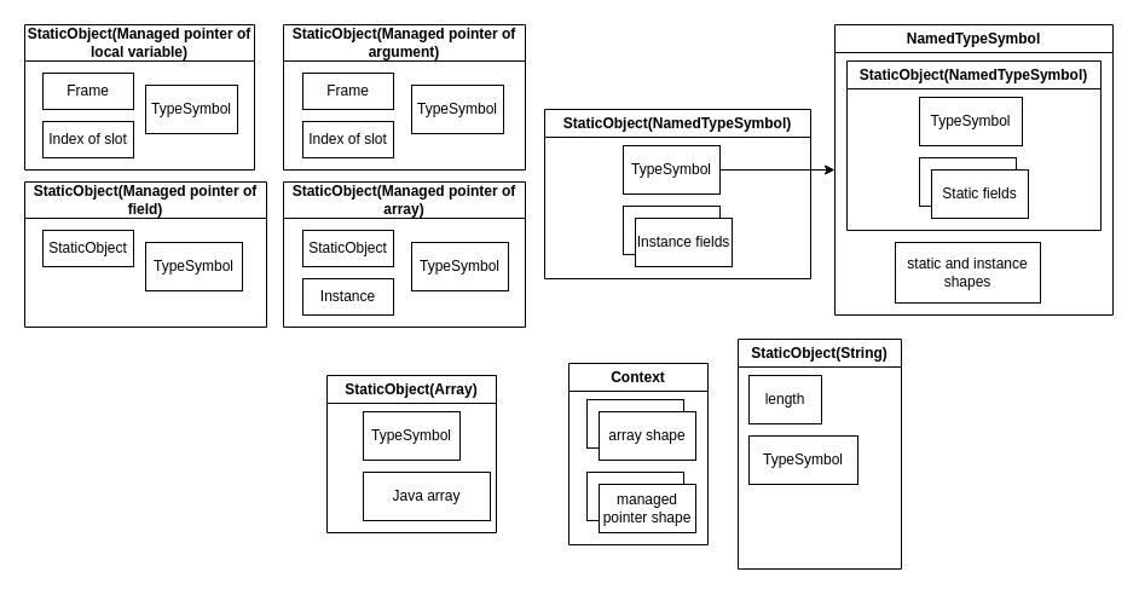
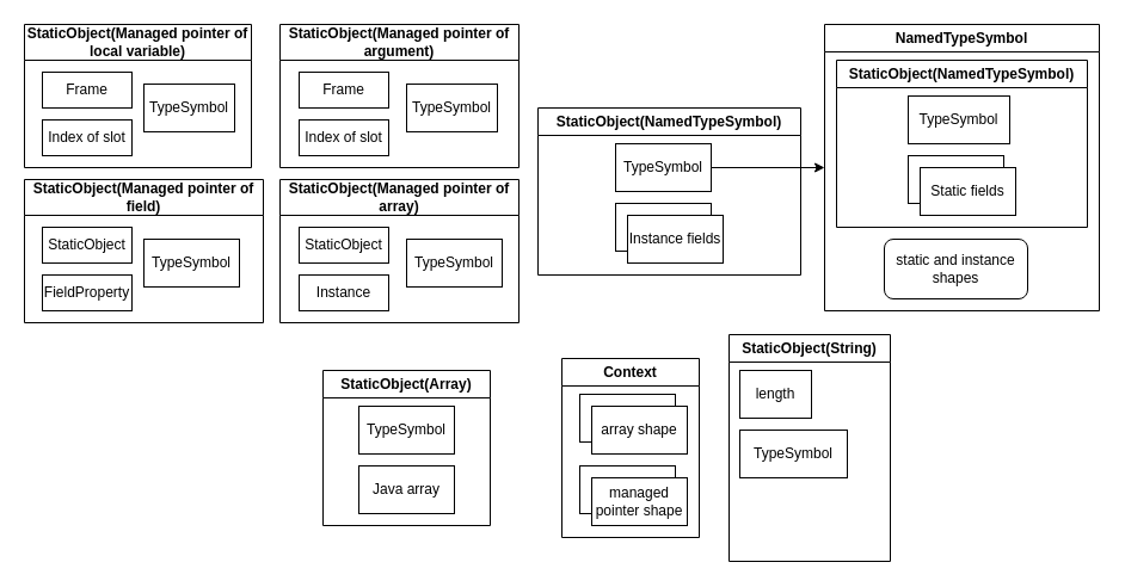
  <mxCell id="0" />
  <mxCell id="1" parent="0" />
  <mxCell id="2" value="StaticObject(Array)" style="swimlane;whiteSpace=wrap;html=1;" vertex="1" parent="1"><mxGeometry x="270" y="310" width="140" height="130" as="geometry" /></mxCell>
  <mxCell id="3" value="TypeSymbol" style="rounded=0;whiteSpace=wrap;html=1;" vertex="1" parent="2"><mxGeometry x="30" y="30" width="80" height="40" as="geometry" /></mxCell>
- <mxCell id="4" value="Java array" style="rounded=0;whiteSpace=wrap;html=1;" vertex="1" parent="2"><mxGeometry x="30" y="80" width="105" height="40" as="geometry" /></mxCell>
+ <mxCell id="4" value="Java array" style="rounded=0;whiteSpace=wrap;html=1;" vertex="1" parent="2"><mxGeometry x="30" y="80" width="80" height="40" as="geometry" /></mxCell>
  <mxCell id="5" value="NamedTypeSymbol" style="swimlane;whiteSpace=wrap;html=1;startSize=23;" vertex="1" parent="1"><mxGeometry x="690" y="20" width="230" height="240" as="geometry" /></mxCell>
  <mxCell id="6" value="StaticObject(NamedTypeSymbol)" style="swimlane;whiteSpace=wrap;html=1;" vertex="1" parent="5"><mxGeometry x="10" y="30" width="210" height="140" as="geometry" /></mxCell>
  <mxCell id="7" value="TypeSymbol" style="rounded=0;whiteSpace=wrap;html=1;" vertex="1" parent="6"><mxGeometry x="60" y="30" width="85" height="40" as="geometry" /></mxCell>
  <mxCell id="8" value="" style="rounded=0;whiteSpace=wrap;html=1;" vertex="1" parent="6"><mxGeometry x="60" y="80" width="80" height="40" as="geometry" /></mxCell>
  <mxCell id="9" value="Static fields" style="rounded=0;whiteSpace=wrap;html=1;" vertex="1" parent="6"><mxGeometry x="70" y="90" width="80" height="40" as="geometry" /></mxCell>
- <mxCell id="10" value="static and instance shapes" style="rounded=0;whiteSpace=wrap;html=1;" vertex="1" parent="5"><mxGeometry x="50" y="180" width="120" height="50" as="geometry" /></mxCell>
+ <mxCell id="10" value="static and instance shapes" style="whiteSpace=wrap;html=1;rounded=1;" vertex="1" parent="5"><mxGeometry x="50" y="180" width="120" height="50" as="geometry" /></mxCell>
  <mxCell id="11" value="StaticObject(NamedTypeSymbol)" style="swimlane;whiteSpace=wrap;html=1;" vertex="1" parent="1"><mxGeometry x="450" y="90" width="220" height="140" as="geometry" /></mxCell>
  <mxCell id="12" value="TypeSymbol" style="rounded=0;whiteSpace=wrap;html=1;" vertex="1" parent="11"><mxGeometry x="65" y="30" width="80" height="40" as="geometry" /></mxCell>
  <mxCell id="13" value="" style="rounded=0;whiteSpace=wrap;html=1;" vertex="1" parent="11"><mxGeometry x="65" y="80" width="80" height="40" as="geometry" /></mxCell>
  <mxCell id="14" value="Instance fields" style="rounded=0;whiteSpace=wrap;html=1;" vertex="1" parent="11"><mxGeometry x="75" y="90" width="80" height="40" as="geometry" /></mxCell>
  <mxCell id="15" style="edgeStyle=orthogonalEdgeStyle;rounded=0;orthogonalLoop=1;jettySize=auto;html=1;exitX=1;exitY=0.5;exitDx=0;exitDy=0;entryX=0;entryY=0.5;entryDx=0;entryDy=0;" edge="1" parent="1" source="12" target="5"><mxGeometry relative="1" as="geometry" /></mxCell>
  <mxCell id="16" value="StaticObject(Managed pointer of local variable)" style="swimlane;whiteSpace=wrap;html=1;startSize=30;" vertex="1" parent="1"><mxGeometry x="20" y="20" width="190" height="120" as="geometry"><mxRectangle x="-90" y="20" width="310" height="30" as="alternateBounds" /></mxGeometry></mxCell>
  <mxCell id="17" value="Frame" style="rounded=0;whiteSpace=wrap;html=1;" vertex="1" parent="16"><mxGeometry x="15" y="40" width="75" height="30" as="geometry" /></mxCell>
  <mxCell id="18" value="Index of slot" style="rounded=0;whiteSpace=wrap;html=1;" vertex="1" parent="16"><mxGeometry x="15" y="80" width="75" height="30" as="geometry" /></mxCell>
  <mxCell id="19" value="TypeSymbol" style="rounded=0;whiteSpace=wrap;html=1;" vertex="1" parent="16"><mxGeometry x="100" y="50" width="76" height="40" as="geometry" /></mxCell>
  <mxCell id="20" value="StaticObject(Managed pointer of argument)" style="swimlane;whiteSpace=wrap;html=1;startSize=30;" vertex="1" parent="1"><mxGeometry x="234" y="20" width="200" height="120" as="geometry" /></mxCell>
  <mxCell id="21" value="Frame" style="rounded=0;whiteSpace=wrap;html=1;" vertex="1" parent="20"><mxGeometry x="16" y="40" width="75" height="30" as="geometry" /></mxCell>
  <mxCell id="22" value="Index of slot" style="rounded=0;whiteSpace=wrap;html=1;" vertex="1" parent="20"><mxGeometry x="16" y="80" width="75" height="30" as="geometry" /></mxCell>
  <mxCell id="23" value="TypeSymbol" style="rounded=0;whiteSpace=wrap;html=1;" vertex="1" parent="20"><mxGeometry x="106" y="50" width="76" height="40" as="geometry" /></mxCell>
  <mxCell id="24" value="StaticObject(Managed pointer of field)" style="swimlane;whiteSpace=wrap;html=1;startSize=30;" vertex="1" parent="1"><mxGeometry x="20" y="150" width="200" height="120" as="geometry" /></mxCell>
  <mxCell id="25" value="StaticObject" style="rounded=0;whiteSpace=wrap;html=1;" vertex="1" parent="24"><mxGeometry x="15" y="40" width="75" height="30" as="geometry" /></mxCell>
+ <mxCell id="26" value="FieldProperty" style="rounded=0;whiteSpace=wrap;html=1;" vertex="1" parent="24"><mxGeometry x="15" y="80" width="75" height="30" as="geometry" /></mxCell>
  <mxCell id="27" value="TypeSymbol" style="rounded=0;whiteSpace=wrap;html=1;" vertex="1" parent="24"><mxGeometry x="100" y="50" width="80" height="40" as="geometry" /></mxCell>
  <mxCell id="28" value="StaticObject(Managed pointer of array)" style="swimlane;whiteSpace=wrap;html=1;startSize=30;" vertex="1" parent="1"><mxGeometry x="234" y="150" width="200" height="120" as="geometry" /></mxCell>
  <mxCell id="29" value="StaticObject" style="rounded=0;whiteSpace=wrap;html=1;" vertex="1" parent="28"><mxGeometry x="16" y="40" width="75" height="30" as="geometry" /></mxCell>
  <mxCell id="30" value="Instance" style="rounded=0;whiteSpace=wrap;html=1;" vertex="1" parent="28"><mxGeometry x="16" y="80" width="75" height="30" as="geometry" /></mxCell>
  <mxCell id="31" value="TypeSymbol" style="rounded=0;whiteSpace=wrap;html=1;" vertex="1" parent="28"><mxGeometry x="106" y="50" width="80" height="40" as="geometry" /></mxCell>
  <mxCell id="32" value="Context" style="swimlane;whiteSpace=wrap;html=1;" vertex="1" parent="1"><mxGeometry x="470" y="300" width="115" height="150" as="geometry" /></mxCell>
  <mxCell id="33" value="" style="rounded=0;whiteSpace=wrap;html=1;" vertex="1" parent="32"><mxGeometry x="15" y="30" width="80" height="40" as="geometry" /></mxCell>
  <mxCell id="34" value="array shape" style="rounded=0;whiteSpace=wrap;html=1;" vertex="1" parent="32"><mxGeometry x="25" y="40" width="80" height="40" as="geometry" /></mxCell>
  <mxCell id="35" value="" style="rounded=0;whiteSpace=wrap;html=1;" vertex="1" parent="32"><mxGeometry x="15" y="90" width="80" height="40" as="geometry" /></mxCell>
  <mxCell id="36" value="managed pointer shape" style="rounded=0;whiteSpace=wrap;html=1;" vertex="1" parent="32"><mxGeometry x="25" y="100" width="80" height="40" as="geometry" /></mxCell>
  <mxCell id="37" value="StaticObject(String)" style="swimlane;whiteSpace=wrap;html=1;" vertex="1" parent="1"><mxGeometry x="610" y="280" width="135" height="190" as="geometry" /></mxCell>
  <mxCell id="38" value="length" style="rounded=0;whiteSpace=wrap;html=1;" vertex="1" parent="37"><mxGeometry x="9" y="30" width="60" height="40" as="geometry" /></mxCell>
  <mxCell id="39" value="TypeSymbol" style="rounded=0;whiteSpace=wrap;html=1;" vertex="1" parent="37"><mxGeometry x="9" y="80" width="90" height="40" as="geometry" /></mxCell>
